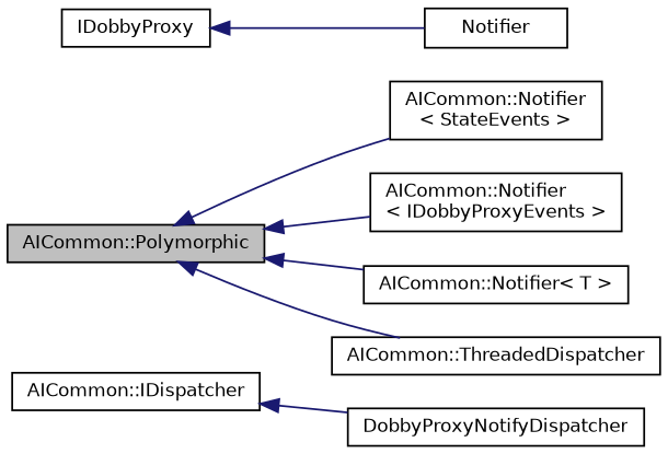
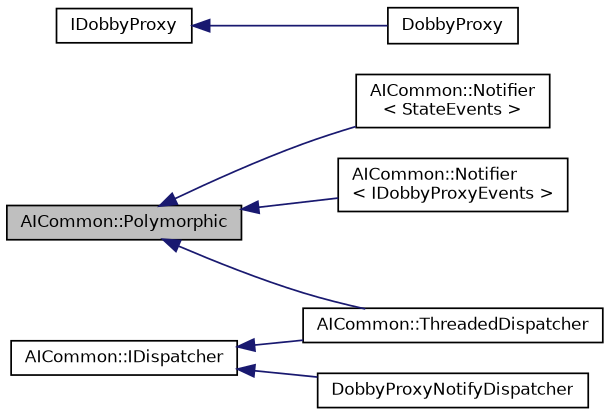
  digraph {
    rankdir=LR
    node [color=black fillcolor=white fontname=Helvetica fontsize=10 shape=record style=filled]
    edge [color=midnightblue dir=back fontname=Helvetica fontsize=10 labelfontname=Helvetica labelfontsize=10 style=solid]
    n1 [fillcolor=grey75 fontcolor=black height=0.2 label="AICommon::Polymorphic" width=0.4]
    n2 [height=0.2 label="AICommon::Notifier\l\< StateEvents \>" width=0.4]
    n3 [height=0.2 label="AICommon::Notifier\l\< IDobbyProxyEvents \>" width=0.4]
-   n4 [height=0.2 label="AICommon::Notifier\< T \>" width=0.4]
    n5 [height=0.2 label="AICommon::ThreadedDispatcher" width=0.4]
    n6 [height=0.2 label="AICommon::IDispatcher" width=0.4]
    n7 [height=0.2 label=DobbyProxyNotifyDispatcher width=0.4]
    n8 [height=0.2 label=IDobbyProxy width=0.4]
-   n9 [height=0.2 label=Notifier width=0.4]
+   n9 [height=0.2 label=DobbyProxy width=0.4]
    n1 -> n2
    n1 -> n3
-   n1 -> n4
    n1 -> n5
+   n6 -> n5
    n6 -> n7
    n8 -> n9
  }
